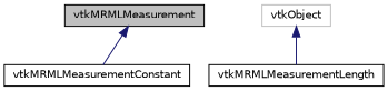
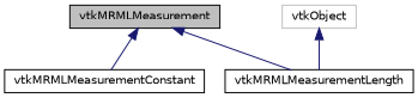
  digraph {
    node [color=black fontname=Helvetica fontsize=10 shape=record]
    edge [color=midnightblue dir=back fontname=Helvetica fontsize=10 labelfontname=Helvetica labelfontsize=10 style=solid]
    n1 [fillcolor=grey75 fontcolor=black height=0.2 label=vtkMRMLMeasurement style=filled width=0.4]
    n2 [height=0.2 label=vtkMRMLMeasurementConstant width=0.4]
    n3 [height=0.2 label=vtkMRMLMeasurementLength width=0.4]
    n4 [color=grey75 height=0.2 label=vtkObject width=0.4]
    n1 -> n2
+   n1 -> n3
    n4 -> n3
  }
